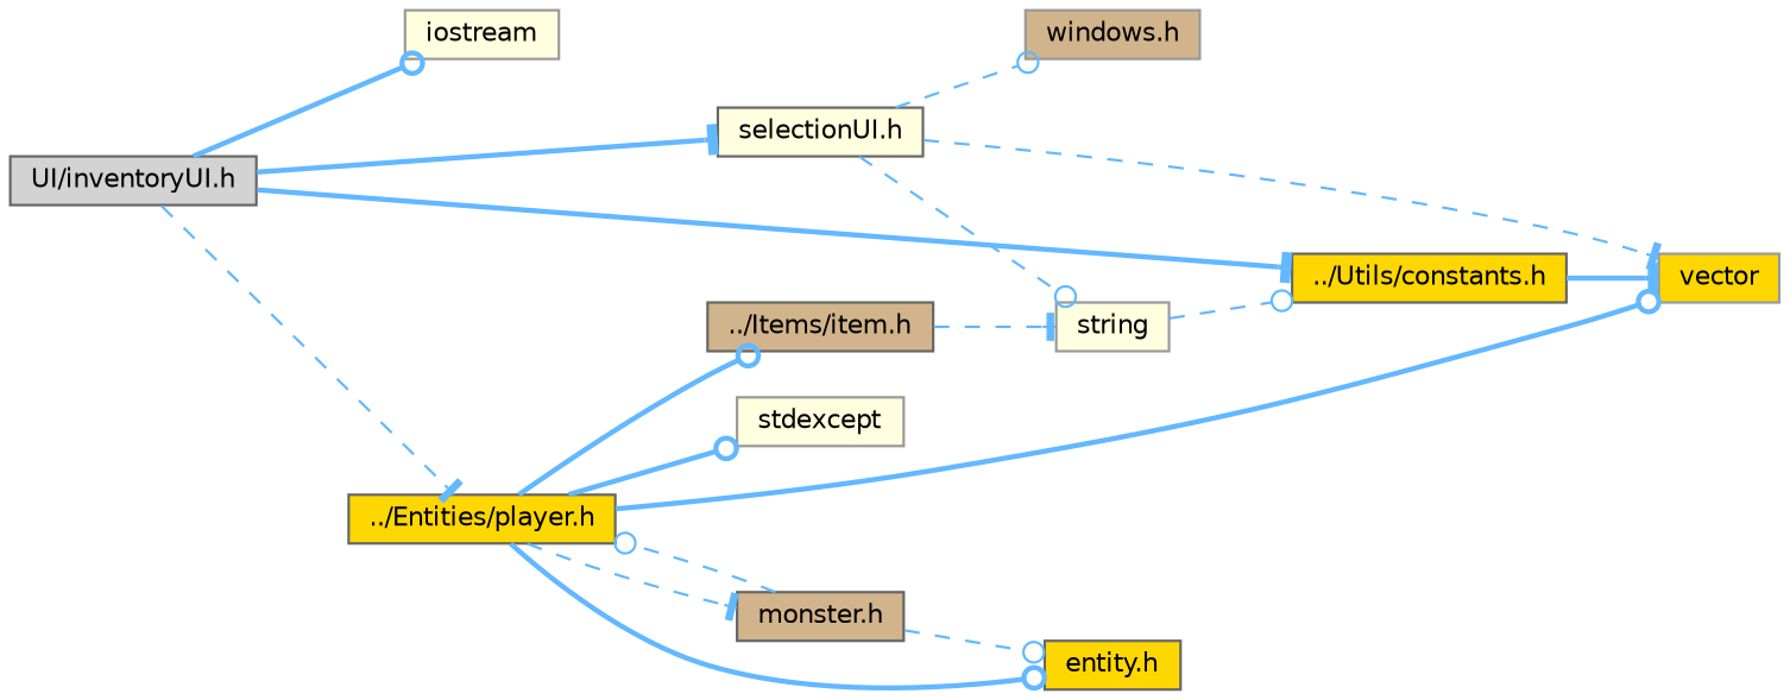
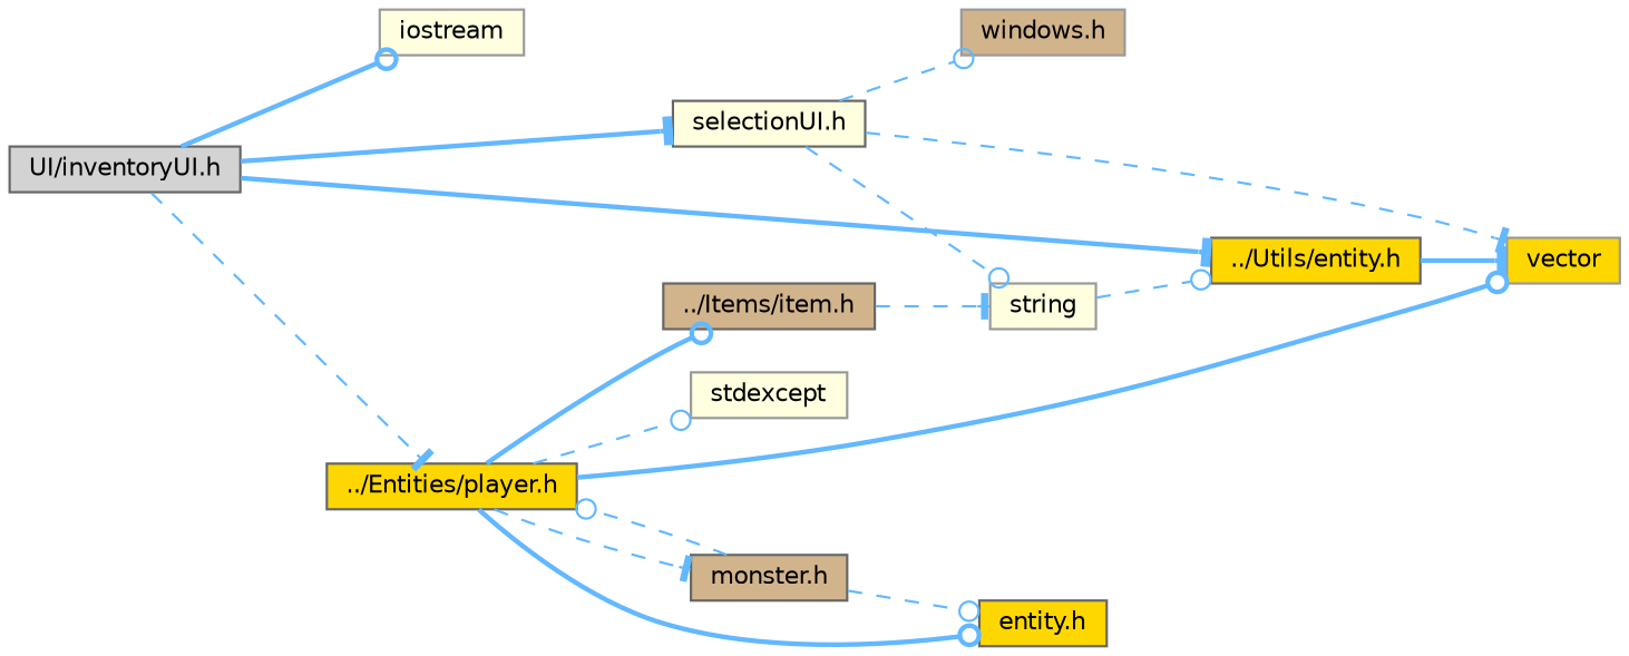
  digraph {
    rankdir=LR
    node [color=grey40 fillcolor=lightyellow fontname=Helvetica fontsize=10 shape=box style=filled]
    edge [arrowhead=odot color=steelblue1 fontname=Helvetica fontsize=10 labelfontname=Helvetica labelfontsize=10 style=dashed]
    n1 [color=gray40 fillcolor=lightgrey fontcolor=black height=0.2 label="UI/inventoryUI.h" width=0.4]
    n2 [color=grey60 height=0.2 label=iostream width=0.4]
    n3 [height=0.2 label="selectionUI.h" width=0.4]
    n4 [fillcolor=gold height=0.2 label="../Entities/player.h" width=0.4]
-   n5 [fillcolor=gold height=0.2 label="../Utils/constants.h" width=0.4]
+   n5 [fillcolor=gold height=0.2 label="../Utils/entity.h" width=0.4]
    n6 [color=grey60 fillcolor=tan height=0.2 label="windows.h" width=0.4]
    n7 [color=grey60 fillcolor=gold height=0.2 label=vector width=0.4]
    n8 [color=grey60 height=0.2 label=string width=0.4]
    n9 [fillcolor=gold height=0.2 label="entity.h" width=0.4]
    n10 [fillcolor=tan height=0.2 label="monster.h" width=0.4]
    n11 [fillcolor=tan height=0.2 label="../Items/item.h" width=0.4]
    n12 [color=grey60 height=0.2 label=stdexcept width=0.4]
    n1 -> n2 [style=bold]
    n1 -> n3 [arrowhead=tee style=bold]
    n1 -> n4 [arrowhead=tee]
    n1 -> n5 [arrowhead=tee style=bold]
    n3 -> n6
    n3 -> n7 [arrowhead=tee]
    n3 -> n8
    n4 -> n7 [style=bold]
    n4 -> n9 [style=bold]
    n4 -> n10 [arrowhead=tee]
    n4 -> n11 [style=bold]
-   n4 -> n12 [style=bold]
+   n4 -> n12
    n5 -> n7 [arrowhead=tee style=bold]
    n8 -> n5
    n10 -> n4
    n10 -> n9
    n11 -> n8 [arrowhead=tee]
  }
